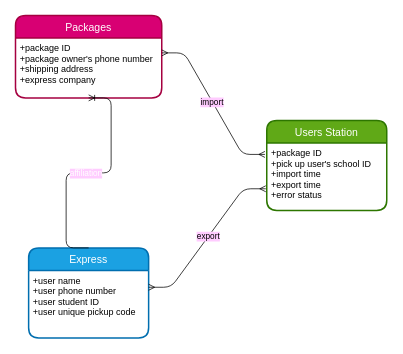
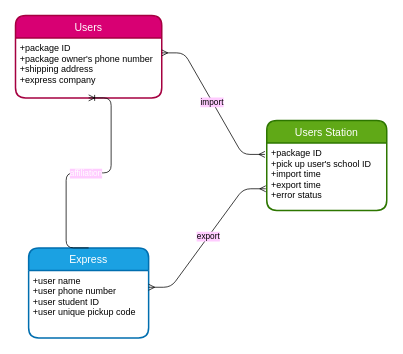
  <mxCell id="0" />
  <mxCell id="1" parent="0" />
- <mxCell id="2" value="Packages" style="swimlane;childLayout=stackLayout;horizontal=1;startSize=30;horizontalStack=0;rounded=1;fontSize=14;fontStyle=0;strokeWidth=2;resizeParent=0;resizeLast=1;shadow=0;dashed=0;align=center;fillColor=#d80073;fontColor=#ffffff;strokeColor=#A50040;" vertex="1" parent="1"><mxGeometry x="20" y="20" width="195" height="110" as="geometry"><mxRectangle x="-855" y="1170" width="90" height="30" as="alternateBounds" /></mxGeometry></mxCell>
+ <mxCell id="2" value="Users" style="swimlane;childLayout=stackLayout;horizontal=1;startSize=30;horizontalStack=0;rounded=1;fontSize=14;fontStyle=0;strokeWidth=2;resizeParent=0;resizeLast=1;shadow=0;dashed=0;align=center;fillColor=#d80073;fontColor=#ffffff;strokeColor=#A50040;" vertex="1" parent="1"><mxGeometry x="20" y="20" width="195" height="110" as="geometry"><mxRectangle x="-855" y="1170" width="90" height="30" as="alternateBounds" /></mxGeometry></mxCell>
  <mxCell id="3" value="+package ID&#10;+package owner's phone number&#10;+shipping address&#10;+express company" style="align=left;strokeColor=none;fillColor=none;spacingLeft=4;fontSize=12;verticalAlign=top;resizable=0;rotatable=0;part=1;" vertex="1" parent="2"><mxGeometry y="30" width="195" height="80" as="geometry" /></mxCell>
  <mxCell id="4" value="Users Station" style="swimlane;childLayout=stackLayout;horizontal=1;startSize=30;horizontalStack=0;rounded=1;fontSize=14;fontStyle=0;strokeWidth=2;resizeParent=0;resizeLast=1;shadow=0;dashed=0;align=center;fillColor=#60a917;fontColor=#ffffff;strokeColor=#2D7600;" vertex="1" parent="1"><mxGeometry x="355" y="160" width="160" height="120" as="geometry" /></mxCell>
  <mxCell id="5" value="+package ID&#10;+pick up user's school ID&#10;+import time&#10;+export time&#10;+error status" style="align=left;strokeColor=none;fillColor=none;spacingLeft=4;fontSize=12;verticalAlign=top;resizable=0;rotatable=0;part=1;" vertex="1" parent="4"><mxGeometry y="30" width="160" height="90" as="geometry" /></mxCell>
  <mxCell id="6" value="Express" style="swimlane;childLayout=stackLayout;horizontal=1;startSize=30;horizontalStack=0;rounded=1;fontSize=14;fontStyle=0;strokeWidth=2;resizeParent=0;resizeLast=1;shadow=0;dashed=0;align=center;fillColor=#1ba1e2;fontColor=#ffffff;strokeColor=#006EAF;" vertex="1" parent="1"><mxGeometry x="37.5" y="330" width="160" height="120" as="geometry" /></mxCell>
  <mxCell id="7" value="+user name&#10;+user phone number&#10;+user student ID&#10;+user unique pickup code" style="align=left;strokeColor=none;fillColor=none;spacingLeft=4;fontSize=12;verticalAlign=top;resizable=0;rotatable=0;part=1;" vertex="1" parent="6"><mxGeometry y="30" width="160" height="90" as="geometry" /></mxCell>
  <mxCell id="8" value="" style="edgeStyle=entityRelationEdgeStyle;fontSize=12;html=1;endArrow=ERoneToMany;exitX=0.5;exitY=0;exitDx=0;exitDy=0;entryX=0.5;entryY=1;entryDx=0;entryDy=0;" edge="1" parent="1" source="6" target="3"><mxGeometry width="100" height="100" relative="1" as="geometry"><mxPoint x="175" y="230" as="sourcePoint" /><mxPoint x="275" y="130" as="targetPoint" /></mxGeometry></mxCell>
  <mxCell id="9" value="affiliation" style="edgeLabel;html=1;align=center;verticalAlign=middle;resizable=0;points=[];fontColor=#FFFFFF;labelBackgroundColor=#FFCCFF;" vertex="1" connectable="0" parent="8"><mxGeometry x="-0.024" relative="1" as="geometry"><mxPoint as="offset" /></mxGeometry></mxCell>
  <mxCell id="10" value="" style="edgeStyle=entityRelationEdgeStyle;fontSize=12;html=1;endArrow=ERmany;startArrow=ERmany;entryX=-0.015;entryY=0.171;entryDx=0;entryDy=0;entryPerimeter=0;exitX=1;exitY=0.25;exitDx=0;exitDy=0;" edge="1" parent="1" source="3" target="5"><mxGeometry width="100" height="100" relative="1" as="geometry"><mxPoint x="175" y="230" as="sourcePoint" /><mxPoint x="275" y="130" as="targetPoint" /></mxGeometry></mxCell>
  <mxCell id="11" value="import" style="edgeLabel;html=1;align=center;verticalAlign=middle;resizable=0;points=[];labelBackgroundColor=#FFCCFF;" vertex="1" connectable="0" parent="10"><mxGeometry x="-0.026" y="-1" relative="1" as="geometry"><mxPoint as="offset" /></mxGeometry></mxCell>
  <mxCell id="12" value="" style="edgeStyle=entityRelationEdgeStyle;fontSize=12;html=1;endArrow=ERmany;startArrow=ERmany;entryX=-0.008;entryY=0.68;entryDx=0;entryDy=0;entryPerimeter=0;exitX=1;exitY=0.25;exitDx=0;exitDy=0;" edge="1" parent="1" source="7" target="5"><mxGeometry width="100" height="100" relative="1" as="geometry"><mxPoint x="225" y="80" as="sourcePoint" /><mxPoint x="362.6" y="185.39" as="targetPoint" /></mxGeometry></mxCell>
  <mxCell id="13" value="export" style="edgeLabel;html=1;align=center;verticalAlign=middle;resizable=0;points=[];labelBackgroundColor=#FFCCFF;" vertex="1" connectable="0" parent="12"><mxGeometry x="0.021" y="1" relative="1" as="geometry"><mxPoint as="offset" /></mxGeometry></mxCell>
